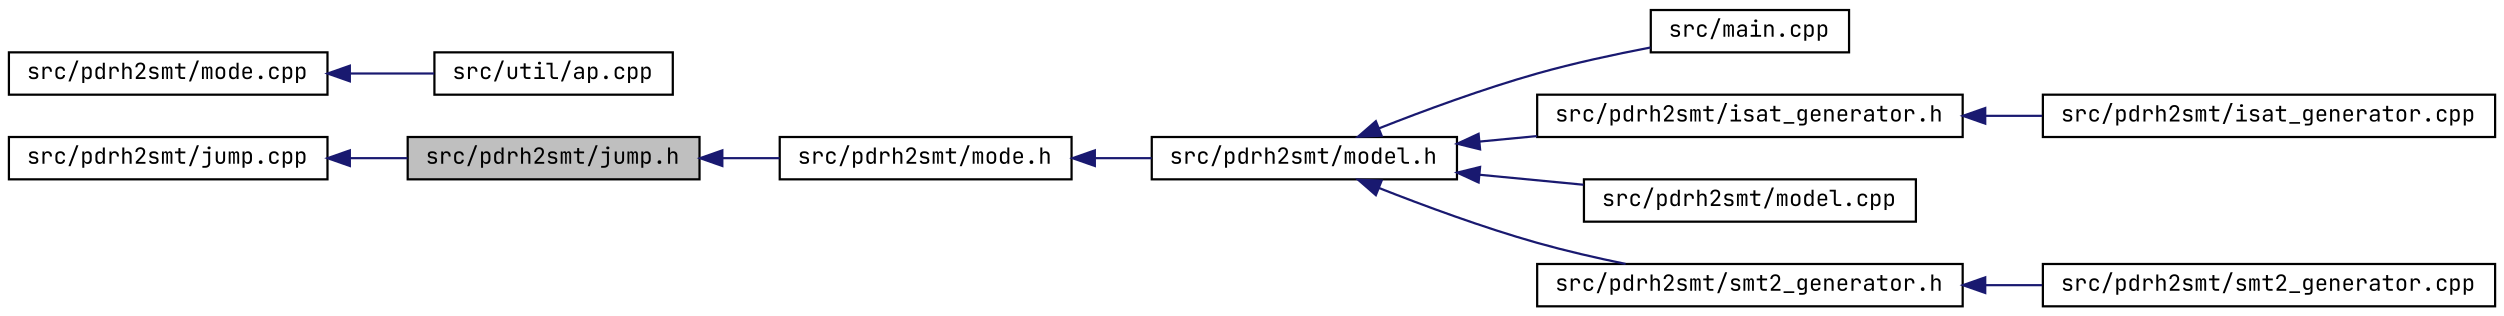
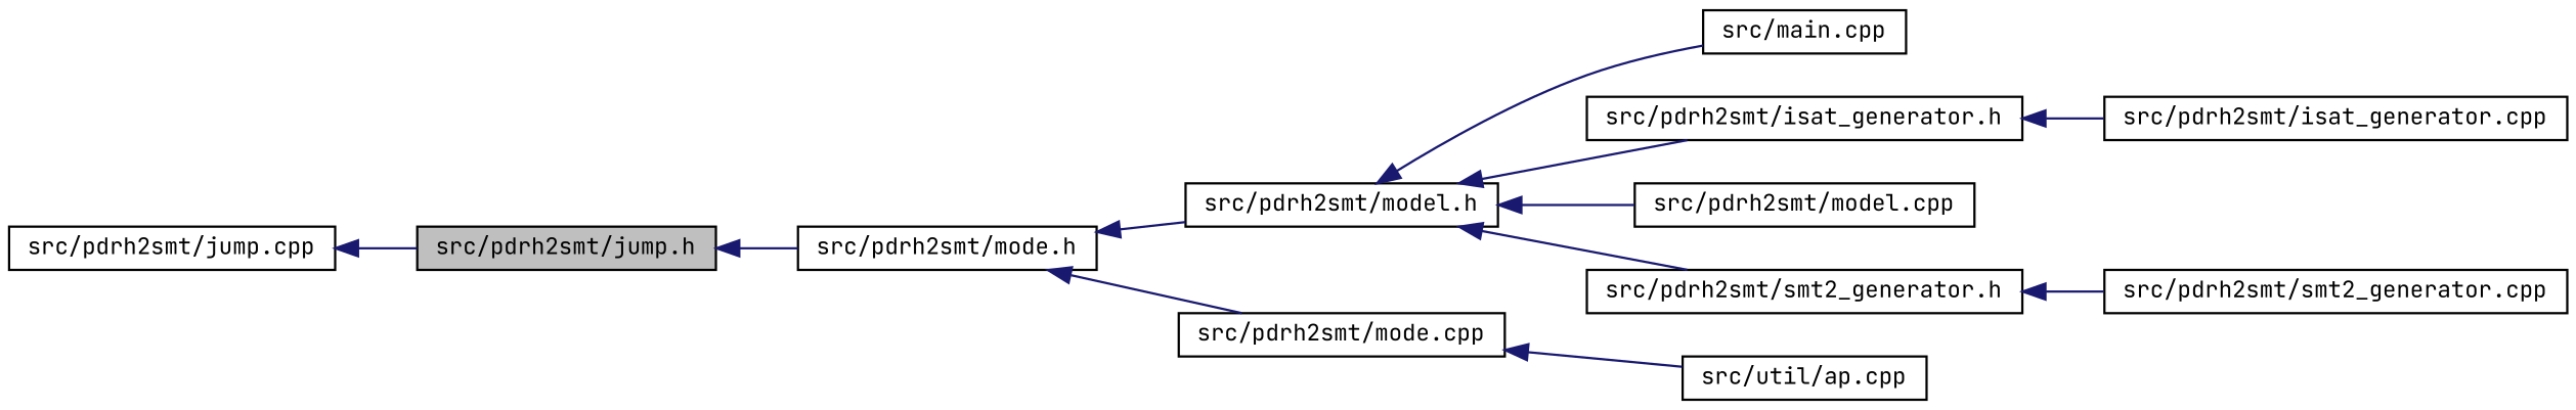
  digraph {
    fontname="JetBrains Mono"
    rankdir=LR
    node [color=black fillcolor=white fontname="JetBrains Mono" fontsize=10 shape=record style=filled]
    edge [color=midnightblue dir=back fontname="JetBrains Mono" fontsize=10 labelfontname=Helvetica labelfontsize=10 style=solid]
    n1 [fillcolor=grey75 fontcolor=black height=0.2 label="src/pdrh2smt/jump.h" width=0.4]
    n2 [height=0.2 label="src/pdrh2smt/mode.h" width=0.4]
    n3 [height=0.2 label="src/pdrh2smt/model.h" width=0.4]
    n4 [height=0.2 label="src/pdrh2smt/mode.cpp" width=0.4]
    n5 [height=0.2 label="src/pdrh2smt/jump.cpp" width=0.4]
    n6 [height=0.2 label="src/main.cpp" width=0.4]
    n7 [height=0.2 label="src/pdrh2smt/isat_generator.h" width=0.4]
    n8 [height=0.2 label="src/pdrh2smt/model.cpp" width=0.4]
    n9 [height=0.2 label="src/pdrh2smt/smt2_generator.h" width=0.4]
    n10 [height=0.2 label="src/util/ap.cpp" width=0.4]
    n11 [height=0.2 label="src/pdrh2smt/isat_generator.cpp" width=0.4]
    n12 [height=0.2 label="src/pdrh2smt/smt2_generator.cpp" width=0.4]
    n1 -> n2
    n2 -> n3
+   n2 -> n4
    n3 -> n6
    n3 -> n7
    n3 -> n8
    n3 -> n9
    n4 -> n10
    n5 -> n1
    n7 -> n11
    n9 -> n12
  }
